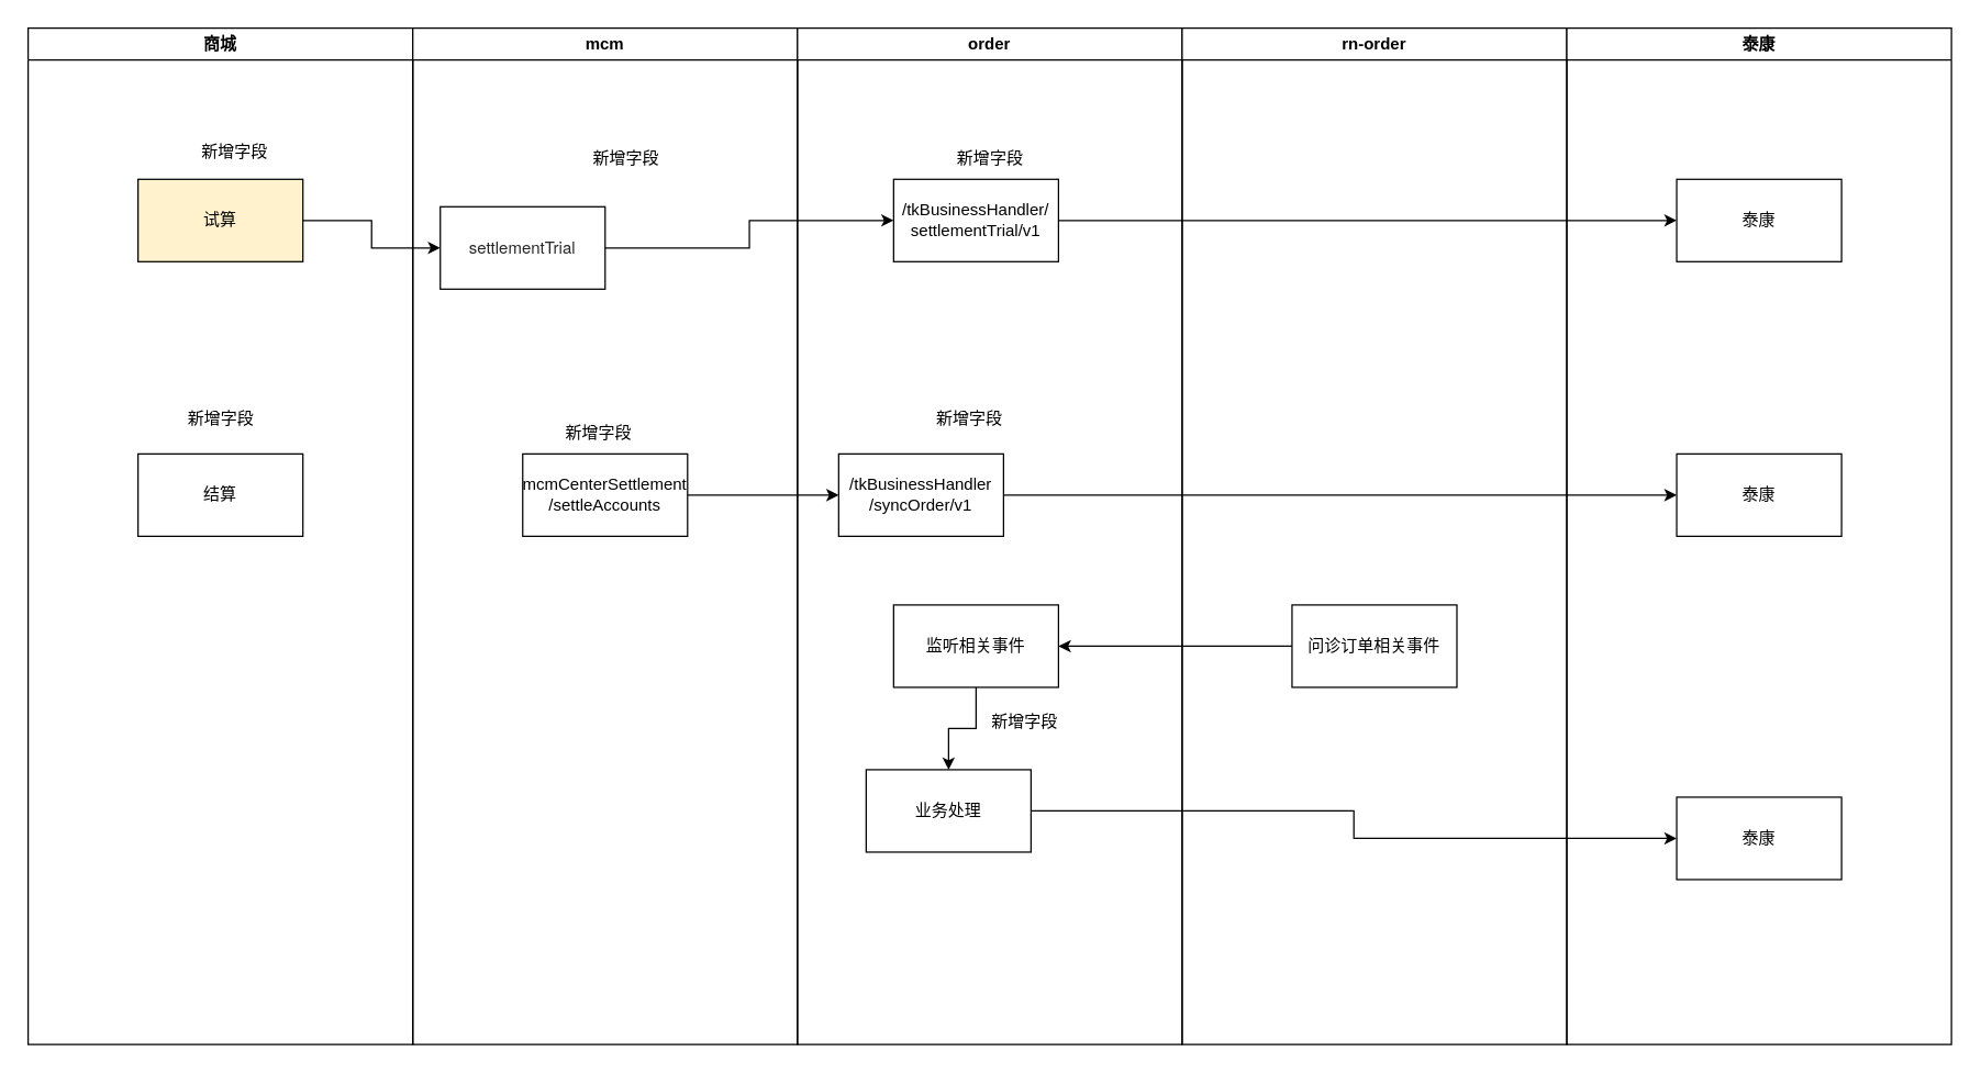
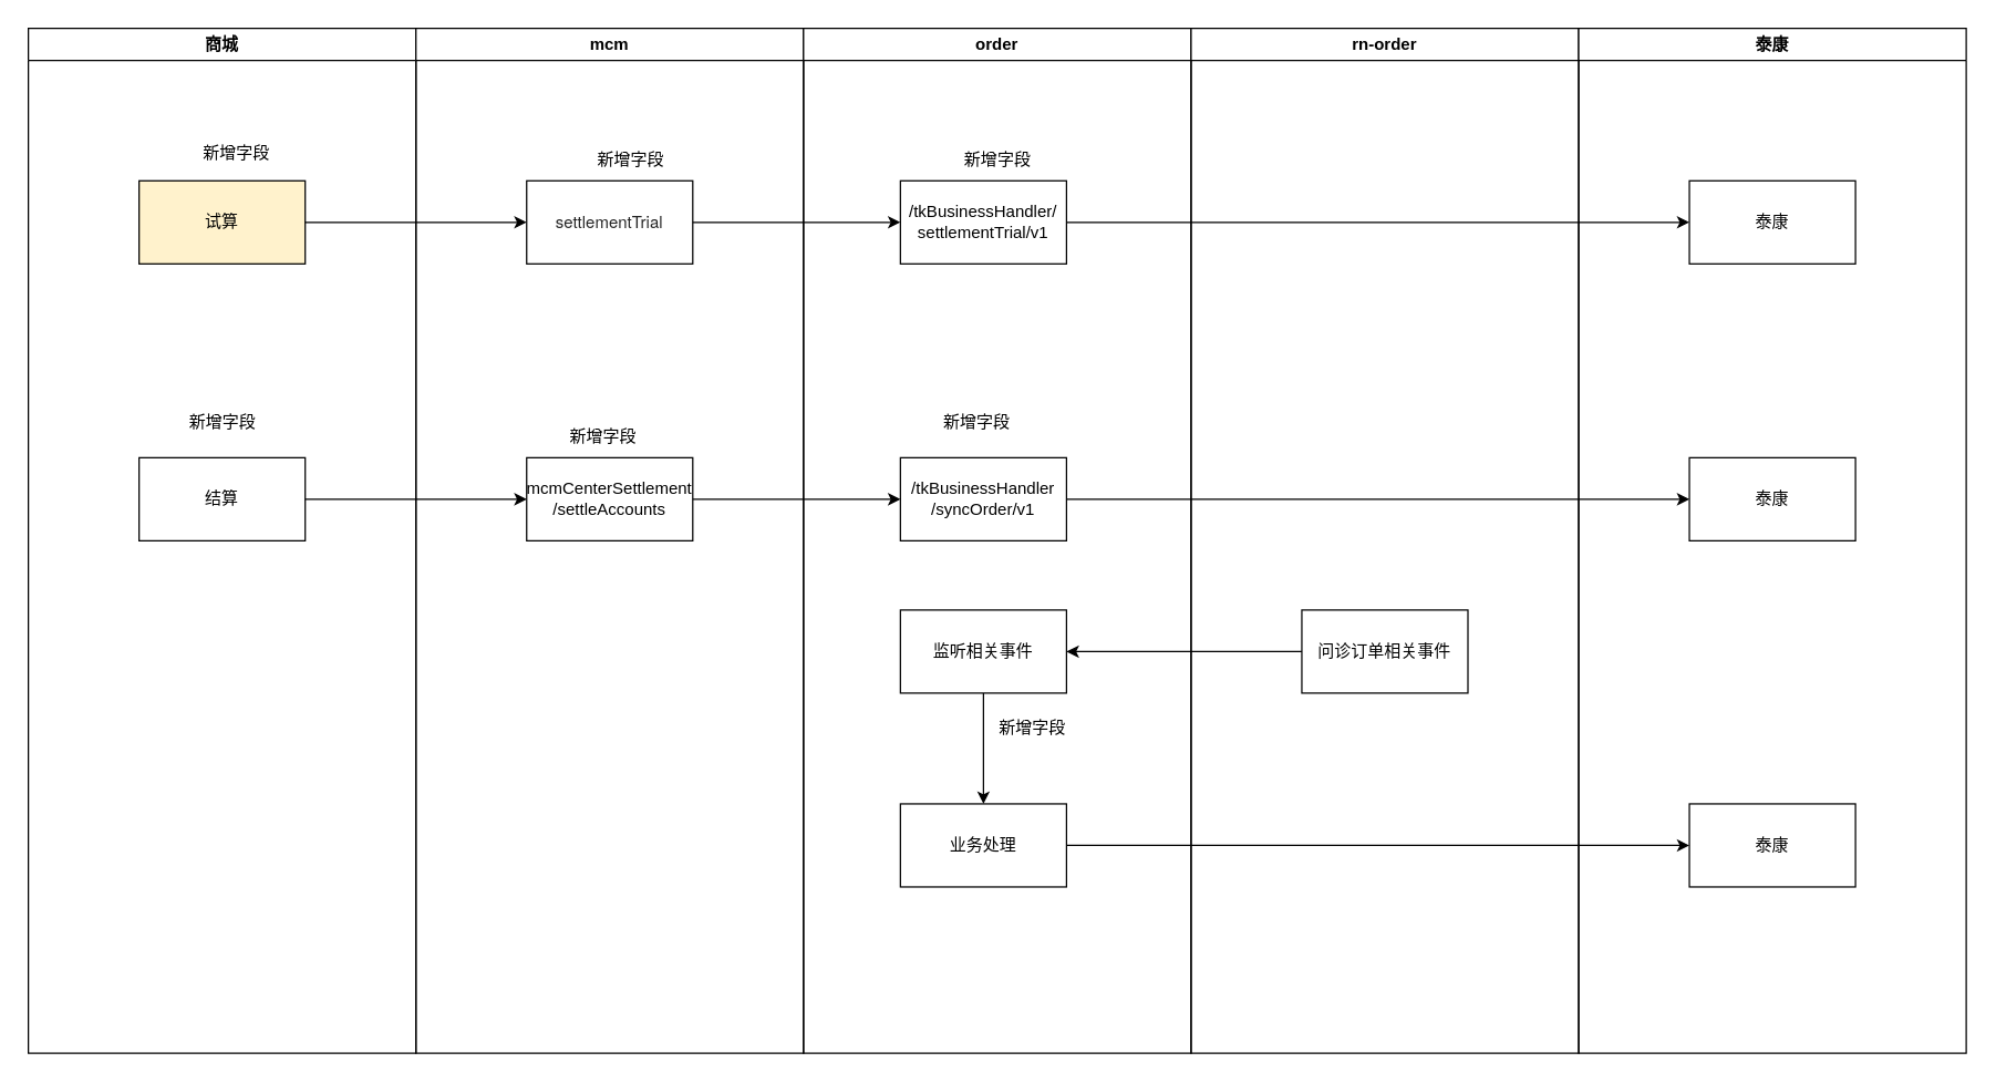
  <mxCell id="0" />
  <mxCell id="1" parent="0" />
  <mxCell id="2" value="商城" style="swimlane;whiteSpace=wrap" parent="1" vertex="1"><mxGeometry x="20" y="20" width="280" height="740" as="geometry" /></mxCell>
  <mxCell id="3" value="试算" style="rounded=0;whiteSpace=wrap;html=1;fillColor=#fff2cc;" vertex="1" parent="2"><mxGeometry x="80" y="110" width="120" height="60" as="geometry" /></mxCell>
  <mxCell id="4" value="结算" style="rounded=0;whiteSpace=wrap;html=1;" vertex="1" parent="2"><mxGeometry x="80" y="310" width="120" height="60" as="geometry" /></mxCell>
  <mxCell id="5" value="新增字段" style="text;html=1;align=center;verticalAlign=middle;resizable=0;points=[];autosize=1;strokeColor=none;fillColor=none;" vertex="1" parent="2"><mxGeometry x="105" y="270" width="70" height="30" as="geometry" /></mxCell>
  <mxCell id="6" value="mcm" style="swimlane;whiteSpace=wrap" parent="1" vertex="1"><mxGeometry x="300" y="20" width="280" height="740" as="geometry" /></mxCell>
- <mxCell id="7" value="&lt;span style=&quot;color: rgb(38, 38, 38); font-family: &amp;quot;Helvetica Neue&amp;quot;, &amp;quot;Chinese Quote&amp;quot;, BlinkMacSystemFont, &amp;quot;Segoe UI&amp;quot;, Roboto, &amp;quot;PingFang SC&amp;quot;, &amp;quot;Hiragino Sans GB&amp;quot;, &amp;quot;Microsoft YaHei&amp;quot;, &amp;quot;Helvetica Neue&amp;quot;, Helvetica, Arial, sans-serif; text-align: left; background-color: rgb(255, 255, 255);&quot;&gt;settlementTrial&lt;/span&gt;" style="rounded=0;whiteSpace=wrap;html=1;" vertex="1" parent="6"><mxGeometry x="20" y="130" width="120" height="60" as="geometry" /></mxCell>
+ <mxCell id="7" value="&lt;span style=&quot;color: rgb(38, 38, 38); font-family: &amp;quot;Helvetica Neue&amp;quot;, &amp;quot;Chinese Quote&amp;quot;, BlinkMacSystemFont, &amp;quot;Segoe UI&amp;quot;, Roboto, &amp;quot;PingFang SC&amp;quot;, &amp;quot;Hiragino Sans GB&amp;quot;, &amp;quot;Microsoft YaHei&amp;quot;, &amp;quot;Helvetica Neue&amp;quot;, Helvetica, Arial, sans-serif; text-align: left; background-color: rgb(255, 255, 255);&quot;&gt;settlementTrial&lt;/span&gt;" style="rounded=0;whiteSpace=wrap;html=1;" vertex="1" parent="6"><mxGeometry x="80" y="110" width="120" height="60" as="geometry" /></mxCell>
  <mxCell id="8" value="mcmCenterSettlement&lt;br&gt;/settleAccounts" style="rounded=0;whiteSpace=wrap;html=1;" vertex="1" parent="6"><mxGeometry x="80" y="310" width="120" height="60" as="geometry" /></mxCell>
  <mxCell id="9" value="新增字段" style="text;html=1;align=center;verticalAlign=middle;resizable=0;points=[];autosize=1;strokeColor=none;fillColor=none;" vertex="1" parent="6"><mxGeometry x="120" y="80" width="70" height="30" as="geometry" /></mxCell>
  <mxCell id="10" value="新增字段" style="text;html=1;align=center;verticalAlign=middle;resizable=0;points=[];autosize=1;strokeColor=none;fillColor=none;" vertex="1" parent="6"><mxGeometry x="100" y="280" width="70" height="30" as="geometry" /></mxCell>
  <mxCell id="11" value="order" style="swimlane;whiteSpace=wrap" parent="1" vertex="1"><mxGeometry x="580" y="20" width="280" height="740" as="geometry" /></mxCell>
  <mxCell id="12" value="/tkBusinessHandler/&lt;br&gt;settlementTrial/v1" style="rounded=0;whiteSpace=wrap;html=1;" vertex="1" parent="11"><mxGeometry x="70" y="110" width="120" height="60" as="geometry" /></mxCell>
- <mxCell id="13" value="/tkBusinessHandler&lt;br&gt;/syncOrder/v1" style="rounded=0;whiteSpace=wrap;html=1;" vertex="1" parent="11"><mxGeometry x="30" y="310" width="120" height="60" as="geometry" /></mxCell>
+ <mxCell id="13" value="/tkBusinessHandler&lt;br&gt;/syncOrder/v1" style="rounded=0;whiteSpace=wrap;html=1;" vertex="1" parent="11"><mxGeometry x="70" y="310" width="120" height="60" as="geometry" /></mxCell>
  <mxCell id="14" value="新增字段" style="text;html=1;align=center;verticalAlign=middle;resizable=0;points=[];autosize=1;strokeColor=none;fillColor=none;" vertex="1" parent="11"><mxGeometry x="105" y="80" width="70" height="30" as="geometry" /></mxCell>
  <mxCell id="15" value="新增字段" style="text;html=1;align=center;verticalAlign=middle;resizable=0;points=[];autosize=1;strokeColor=none;fillColor=none;" vertex="1" parent="11"><mxGeometry x="90" y="270" width="70" height="30" as="geometry" /></mxCell>
  <mxCell id="16" style="edgeStyle=orthogonalEdgeStyle;rounded=0;orthogonalLoop=1;jettySize=auto;html=1;" edge="1" parent="11" source="17" target="18"><mxGeometry relative="1" as="geometry" /></mxCell>
  <mxCell id="17" value="监听相关事件" style="rounded=0;whiteSpace=wrap;html=1;" vertex="1" parent="11"><mxGeometry x="70" y="420" width="120" height="60" as="geometry" /></mxCell>
- <mxCell id="18" value="业务处理" style="rounded=0;whiteSpace=wrap;html=1;" vertex="1" parent="11"><mxGeometry x="50" y="540" width="120" height="60" as="geometry" /></mxCell>
+ <mxCell id="18" value="业务处理" style="rounded=0;whiteSpace=wrap;html=1;" vertex="1" parent="11"><mxGeometry x="70" y="560" width="120" height="60" as="geometry" /></mxCell>
  <mxCell id="19" value="新增字段" style="text;html=1;align=center;verticalAlign=middle;resizable=0;points=[];autosize=1;strokeColor=none;fillColor=none;" vertex="1" parent="11"><mxGeometry x="130" y="490" width="70" height="30" as="geometry" /></mxCell>
  <mxCell id="20" value="rn-order" style="swimlane;whiteSpace=wrap" vertex="1" parent="1"><mxGeometry x="860" y="20" width="280" height="740" as="geometry" /></mxCell>
  <mxCell id="21" value="问诊订单相关事件" style="rounded=0;whiteSpace=wrap;html=1;" vertex="1" parent="20"><mxGeometry x="80" y="420" width="120" height="60" as="geometry" /></mxCell>
  <mxCell id="22" value="泰康" style="swimlane;whiteSpace=wrap" vertex="1" parent="1"><mxGeometry x="1140" y="20" width="280" height="740" as="geometry" /></mxCell>
  <mxCell id="23" value="泰康" style="rounded=0;whiteSpace=wrap;html=1;" vertex="1" parent="22"><mxGeometry x="80" y="110" width="120" height="60" as="geometry" /></mxCell>
  <mxCell id="24" value="泰康" style="rounded=0;whiteSpace=wrap;html=1;" vertex="1" parent="22"><mxGeometry x="80" y="310" width="120" height="60" as="geometry" /></mxCell>
  <mxCell id="25" value="泰康" style="rounded=0;whiteSpace=wrap;html=1;" vertex="1" parent="22"><mxGeometry x="80" y="560" width="120" height="60" as="geometry" /></mxCell>
  <mxCell id="26" style="edgeStyle=orthogonalEdgeStyle;rounded=0;orthogonalLoop=1;jettySize=auto;html=1;entryX=0;entryY=0.5;entryDx=0;entryDy=0;" edge="1" parent="1" source="3" target="7"><mxGeometry relative="1" as="geometry" /></mxCell>
  <mxCell id="27" style="edgeStyle=orthogonalEdgeStyle;rounded=0;orthogonalLoop=1;jettySize=auto;html=1;entryX=0;entryY=0.5;entryDx=0;entryDy=0;" edge="1" parent="1" source="7" target="12"><mxGeometry relative="1" as="geometry" /></mxCell>
+ <mxCell id="28" style="edgeStyle=orthogonalEdgeStyle;rounded=0;orthogonalLoop=1;jettySize=auto;html=1;entryX=0;entryY=0.5;entryDx=0;entryDy=0;" edge="1" parent="1" source="4" target="8"><mxGeometry relative="1" as="geometry" /></mxCell>
  <mxCell id="29" style="edgeStyle=orthogonalEdgeStyle;rounded=0;orthogonalLoop=1;jettySize=auto;html=1;entryX=0;entryY=0.5;entryDx=0;entryDy=0;" edge="1" parent="1" source="8" target="13"><mxGeometry relative="1" as="geometry" /></mxCell>
  <mxCell id="30" style="edgeStyle=orthogonalEdgeStyle;rounded=0;orthogonalLoop=1;jettySize=auto;html=1;entryX=0;entryY=0.5;entryDx=0;entryDy=0;" edge="1" parent="1" source="12" target="23"><mxGeometry relative="1" as="geometry" /></mxCell>
  <mxCell id="31" style="edgeStyle=orthogonalEdgeStyle;rounded=0;orthogonalLoop=1;jettySize=auto;html=1;entryX=0;entryY=0.5;entryDx=0;entryDy=0;" edge="1" parent="1" source="13" target="24"><mxGeometry relative="1" as="geometry" /></mxCell>
  <mxCell id="32" value="新增字段" style="text;html=1;align=center;verticalAlign=middle;resizable=0;points=[];autosize=1;strokeColor=none;fillColor=none;" vertex="1" parent="1"><mxGeometry x="135" y="95" width="70" height="30" as="geometry" /></mxCell>
  <mxCell id="33" style="edgeStyle=orthogonalEdgeStyle;rounded=0;orthogonalLoop=1;jettySize=auto;html=1;entryX=1;entryY=0.5;entryDx=0;entryDy=0;" edge="1" parent="1" source="21" target="17"><mxGeometry relative="1" as="geometry" /></mxCell>
  <mxCell id="34" style="edgeStyle=orthogonalEdgeStyle;rounded=0;orthogonalLoop=1;jettySize=auto;html=1;entryX=0;entryY=0.5;entryDx=0;entryDy=0;" edge="1" parent="1" source="18" target="25"><mxGeometry relative="1" as="geometry" /></mxCell>
